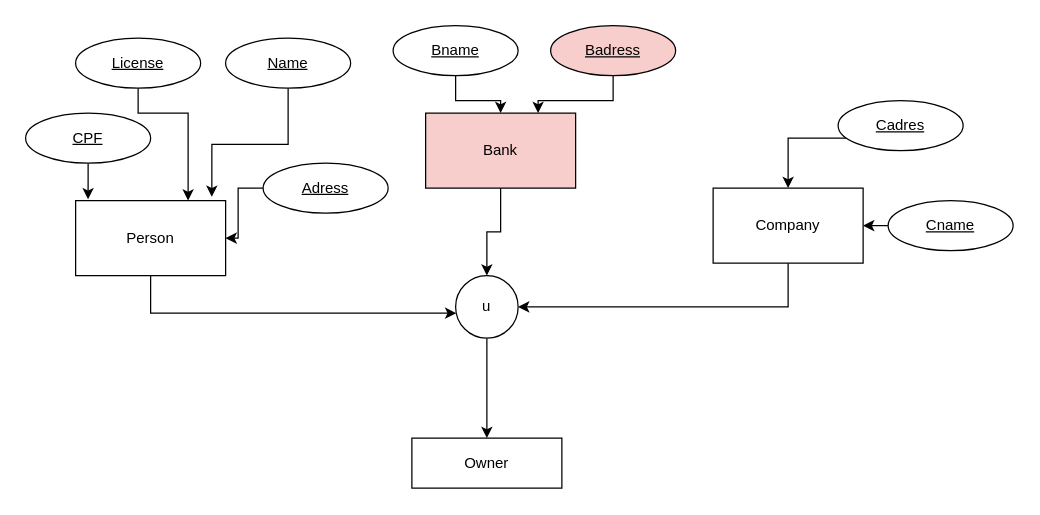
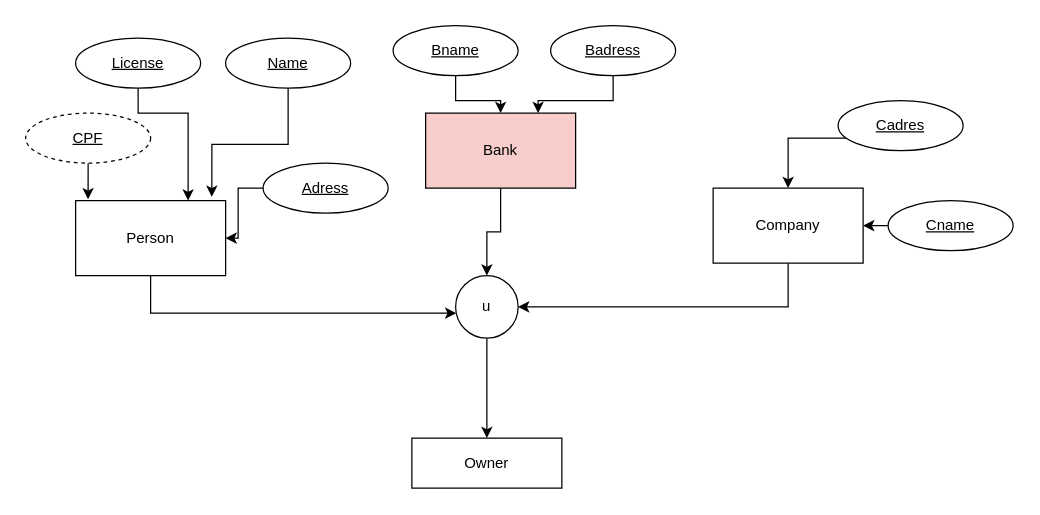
  <mxCell id="0" />
  <mxCell id="1" parent="0" />
  <mxCell id="2" style="edgeStyle=orthogonalEdgeStyle;rounded=0;orthogonalLoop=1;jettySize=auto;html=1;exitX=1;exitY=0.5;exitDx=0;exitDy=0;" edge="1" parent="1" source="3" target="9"><mxGeometry relative="1" as="geometry"><Array as="points"><mxPoint x="120" y="190" /><mxPoint x="120" y="250" /></Array></mxGeometry></mxCell>
  <mxCell id="3" value="Person" style="rounded=0;whiteSpace=wrap;html=1;" vertex="1" parent="1"><mxGeometry x="60" y="160" width="120" height="60" as="geometry" /></mxCell>
  <mxCell id="4" style="edgeStyle=orthogonalEdgeStyle;rounded=0;orthogonalLoop=1;jettySize=auto;html=1;entryX=0.5;entryY=0;entryDx=0;entryDy=0;" edge="1" parent="1" source="5" target="9"><mxGeometry relative="1" as="geometry" /></mxCell>
  <mxCell id="5" value="Bank" style="rounded=0;whiteSpace=wrap;html=1;fillColor=#f8cecc;" vertex="1" parent="1"><mxGeometry x="340" y="90" width="120" height="60" as="geometry" /></mxCell>
  <mxCell id="6" style="edgeStyle=orthogonalEdgeStyle;rounded=0;orthogonalLoop=1;jettySize=auto;html=1;entryX=1;entryY=0.5;entryDx=0;entryDy=0;" edge="1" parent="1" source="7" target="9"><mxGeometry relative="1" as="geometry"><mxPoint x="630" y="260" as="targetPoint" /><Array as="points"><mxPoint x="630" y="245" /></Array></mxGeometry></mxCell>
  <mxCell id="7" value="Company" style="rounded=0;whiteSpace=wrap;html=1;" vertex="1" parent="1"><mxGeometry x="570" y="150" width="120" height="60" as="geometry" /></mxCell>
  <mxCell id="8" style="edgeStyle=orthogonalEdgeStyle;rounded=0;orthogonalLoop=1;jettySize=auto;html=1;exitX=0.5;exitY=1;exitDx=0;exitDy=0;entryX=0.5;entryY=0;entryDx=0;entryDy=0;" edge="1" parent="1" source="9" target="10"><mxGeometry relative="1" as="geometry" /></mxCell>
  <mxCell id="9" value="u" style="ellipse;whiteSpace=wrap;html=1;aspect=fixed;" vertex="1" parent="1"><mxGeometry x="364" y="220" width="50" height="50" as="geometry" /></mxCell>
  <mxCell id="10" value="Owner" style="rounded=0;whiteSpace=wrap;html=1;" vertex="1" parent="1"><mxGeometry x="329" y="350" width="120" height="40" as="geometry" /></mxCell>
  <mxCell id="11" style="edgeStyle=orthogonalEdgeStyle;rounded=0;orthogonalLoop=1;jettySize=auto;html=1;entryX=0.75;entryY=0;entryDx=0;entryDy=0;" edge="1" parent="1" source="12" target="3"><mxGeometry relative="1" as="geometry"><Array as="points"><mxPoint x="110" y="90" /><mxPoint x="150" y="90" /></Array></mxGeometry></mxCell>
  <mxCell id="12" value="License" style="ellipse;whiteSpace=wrap;html=1;align=center;fontStyle=4;" vertex="1" parent="1"><mxGeometry x="60" y="30" width="100" height="40" as="geometry" /></mxCell>
  <mxCell id="13" style="edgeStyle=orthogonalEdgeStyle;rounded=0;orthogonalLoop=1;jettySize=auto;html=1;entryX=0.083;entryY=-0.017;entryDx=0;entryDy=0;entryPerimeter=0;" edge="1" parent="1" source="14" target="3"><mxGeometry relative="1" as="geometry" /></mxCell>
- <mxCell id="14" value="CPF" style="ellipse;whiteSpace=wrap;html=1;align=center;fontStyle=4;" vertex="1" parent="1"><mxGeometry x="20" y="90" width="100" height="40" as="geometry" /></mxCell>
+ <mxCell id="14" value="CPF" style="ellipse;whiteSpace=wrap;html=1;align=center;fontStyle=4;dashed=1;" vertex="1" parent="1"><mxGeometry x="20" y="90" width="100" height="40" as="geometry" /></mxCell>
  <mxCell id="15" style="edgeStyle=orthogonalEdgeStyle;rounded=0;orthogonalLoop=1;jettySize=auto;html=1;entryX=0.908;entryY=-0.05;entryDx=0;entryDy=0;entryPerimeter=0;" edge="1" parent="1" source="16" target="3"><mxGeometry relative="1" as="geometry" /></mxCell>
  <mxCell id="16" value="Name" style="ellipse;whiteSpace=wrap;html=1;align=center;fontStyle=4;" vertex="1" parent="1"><mxGeometry x="180" y="30" width="100" height="40" as="geometry" /></mxCell>
  <mxCell id="17" style="edgeStyle=orthogonalEdgeStyle;rounded=0;orthogonalLoop=1;jettySize=auto;html=1;entryX=1;entryY=0.5;entryDx=0;entryDy=0;" edge="1" parent="1" source="18" target="3"><mxGeometry relative="1" as="geometry" /></mxCell>
  <mxCell id="18" value="Adress" style="ellipse;whiteSpace=wrap;html=1;align=center;fontStyle=4;" vertex="1" parent="1"><mxGeometry x="210" y="130" width="100" height="40" as="geometry" /></mxCell>
  <mxCell id="19" style="edgeStyle=orthogonalEdgeStyle;rounded=0;orthogonalLoop=1;jettySize=auto;html=1;entryX=0.75;entryY=0;entryDx=0;entryDy=0;" edge="1" parent="1" source="20" target="5"><mxGeometry relative="1" as="geometry" /></mxCell>
- <mxCell id="20" value="Badress" style="ellipse;whiteSpace=wrap;html=1;align=center;fontStyle=4;fillColor=#f8cecc;" vertex="1" parent="1"><mxGeometry x="440" y="20" width="100" height="40" as="geometry" /></mxCell>
+ <mxCell id="20" value="Badress" style="ellipse;whiteSpace=wrap;html=1;align=center;fontStyle=4;" vertex="1" parent="1"><mxGeometry x="440" y="20" width="100" height="40" as="geometry" /></mxCell>
  <mxCell id="21" style="edgeStyle=orthogonalEdgeStyle;rounded=0;orthogonalLoop=1;jettySize=auto;html=1;" edge="1" parent="1" source="22" target="5"><mxGeometry relative="1" as="geometry" /></mxCell>
  <mxCell id="22" value="Bname" style="ellipse;whiteSpace=wrap;html=1;align=center;fontStyle=4;" vertex="1" parent="1"><mxGeometry x="314" y="20" width="100" height="40" as="geometry" /></mxCell>
  <mxCell id="23" style="edgeStyle=orthogonalEdgeStyle;rounded=0;orthogonalLoop=1;jettySize=auto;html=1;entryX=0.5;entryY=0;entryDx=0;entryDy=0;" edge="1" parent="1" source="24" target="7"><mxGeometry relative="1" as="geometry"><Array as="points"><mxPoint x="630" y="110" /></Array></mxGeometry></mxCell>
  <mxCell id="24" value="Cadres" style="ellipse;whiteSpace=wrap;html=1;align=center;fontStyle=4;" vertex="1" parent="1"><mxGeometry x="670" y="80" width="100" height="40" as="geometry" /></mxCell>
  <mxCell id="25" style="edgeStyle=orthogonalEdgeStyle;rounded=0;orthogonalLoop=1;jettySize=auto;html=1;" edge="1" parent="1" source="26"><mxGeometry relative="1" as="geometry"><mxPoint x="690" y="180" as="targetPoint" /></mxGeometry></mxCell>
  <mxCell id="26" value="Cname" style="ellipse;whiteSpace=wrap;html=1;align=center;fontStyle=4;" vertex="1" parent="1"><mxGeometry x="710" y="160" width="100" height="40" as="geometry" /></mxCell>
